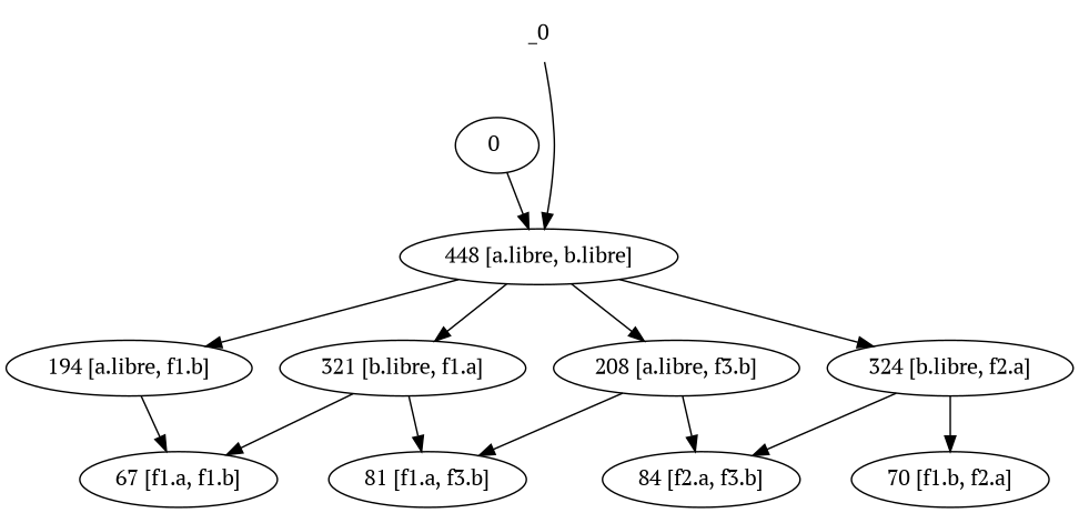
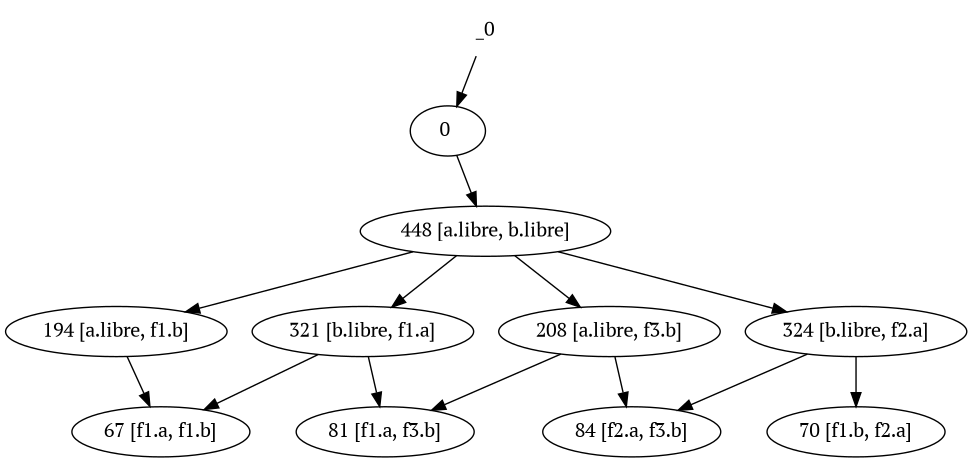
  digraph {
    fontname="PT Serif"
    node [fontname="PT Serif"]
    edge [fontname="PT Serif"]
    _0 [shape=none]
    n2 [label="0 "]
    n3 [label="448 [a.libre, b.libre]"]
    n4 [label="321 [b.libre, f1.a]"]
    n5 [label="194 [a.libre, f1.b]"]
    n6 [label="324 [b.libre, f2.a]"]
    n7 [label="208 [a.libre, f3.b]"]
    n8 [label="67 [f1.a, f1.b]"]
    n9 [label="81 [f1.a, f3.b]"]
    n10 [label="70 [f1.b, f2.a]"]
    n11 [label="84 [f2.a, f3.b]"]
-   _0 -> n3
+   _0 -> n2
    n2 -> n3
    n3 -> n4
    n3 -> n5
    n3 -> n6
    n3 -> n7
    n4 -> n8
    n4 -> n9
    n5 -> n8
    n6 -> n10
    n6 -> n11
    n7 -> n9
    n7 -> n11
  }
